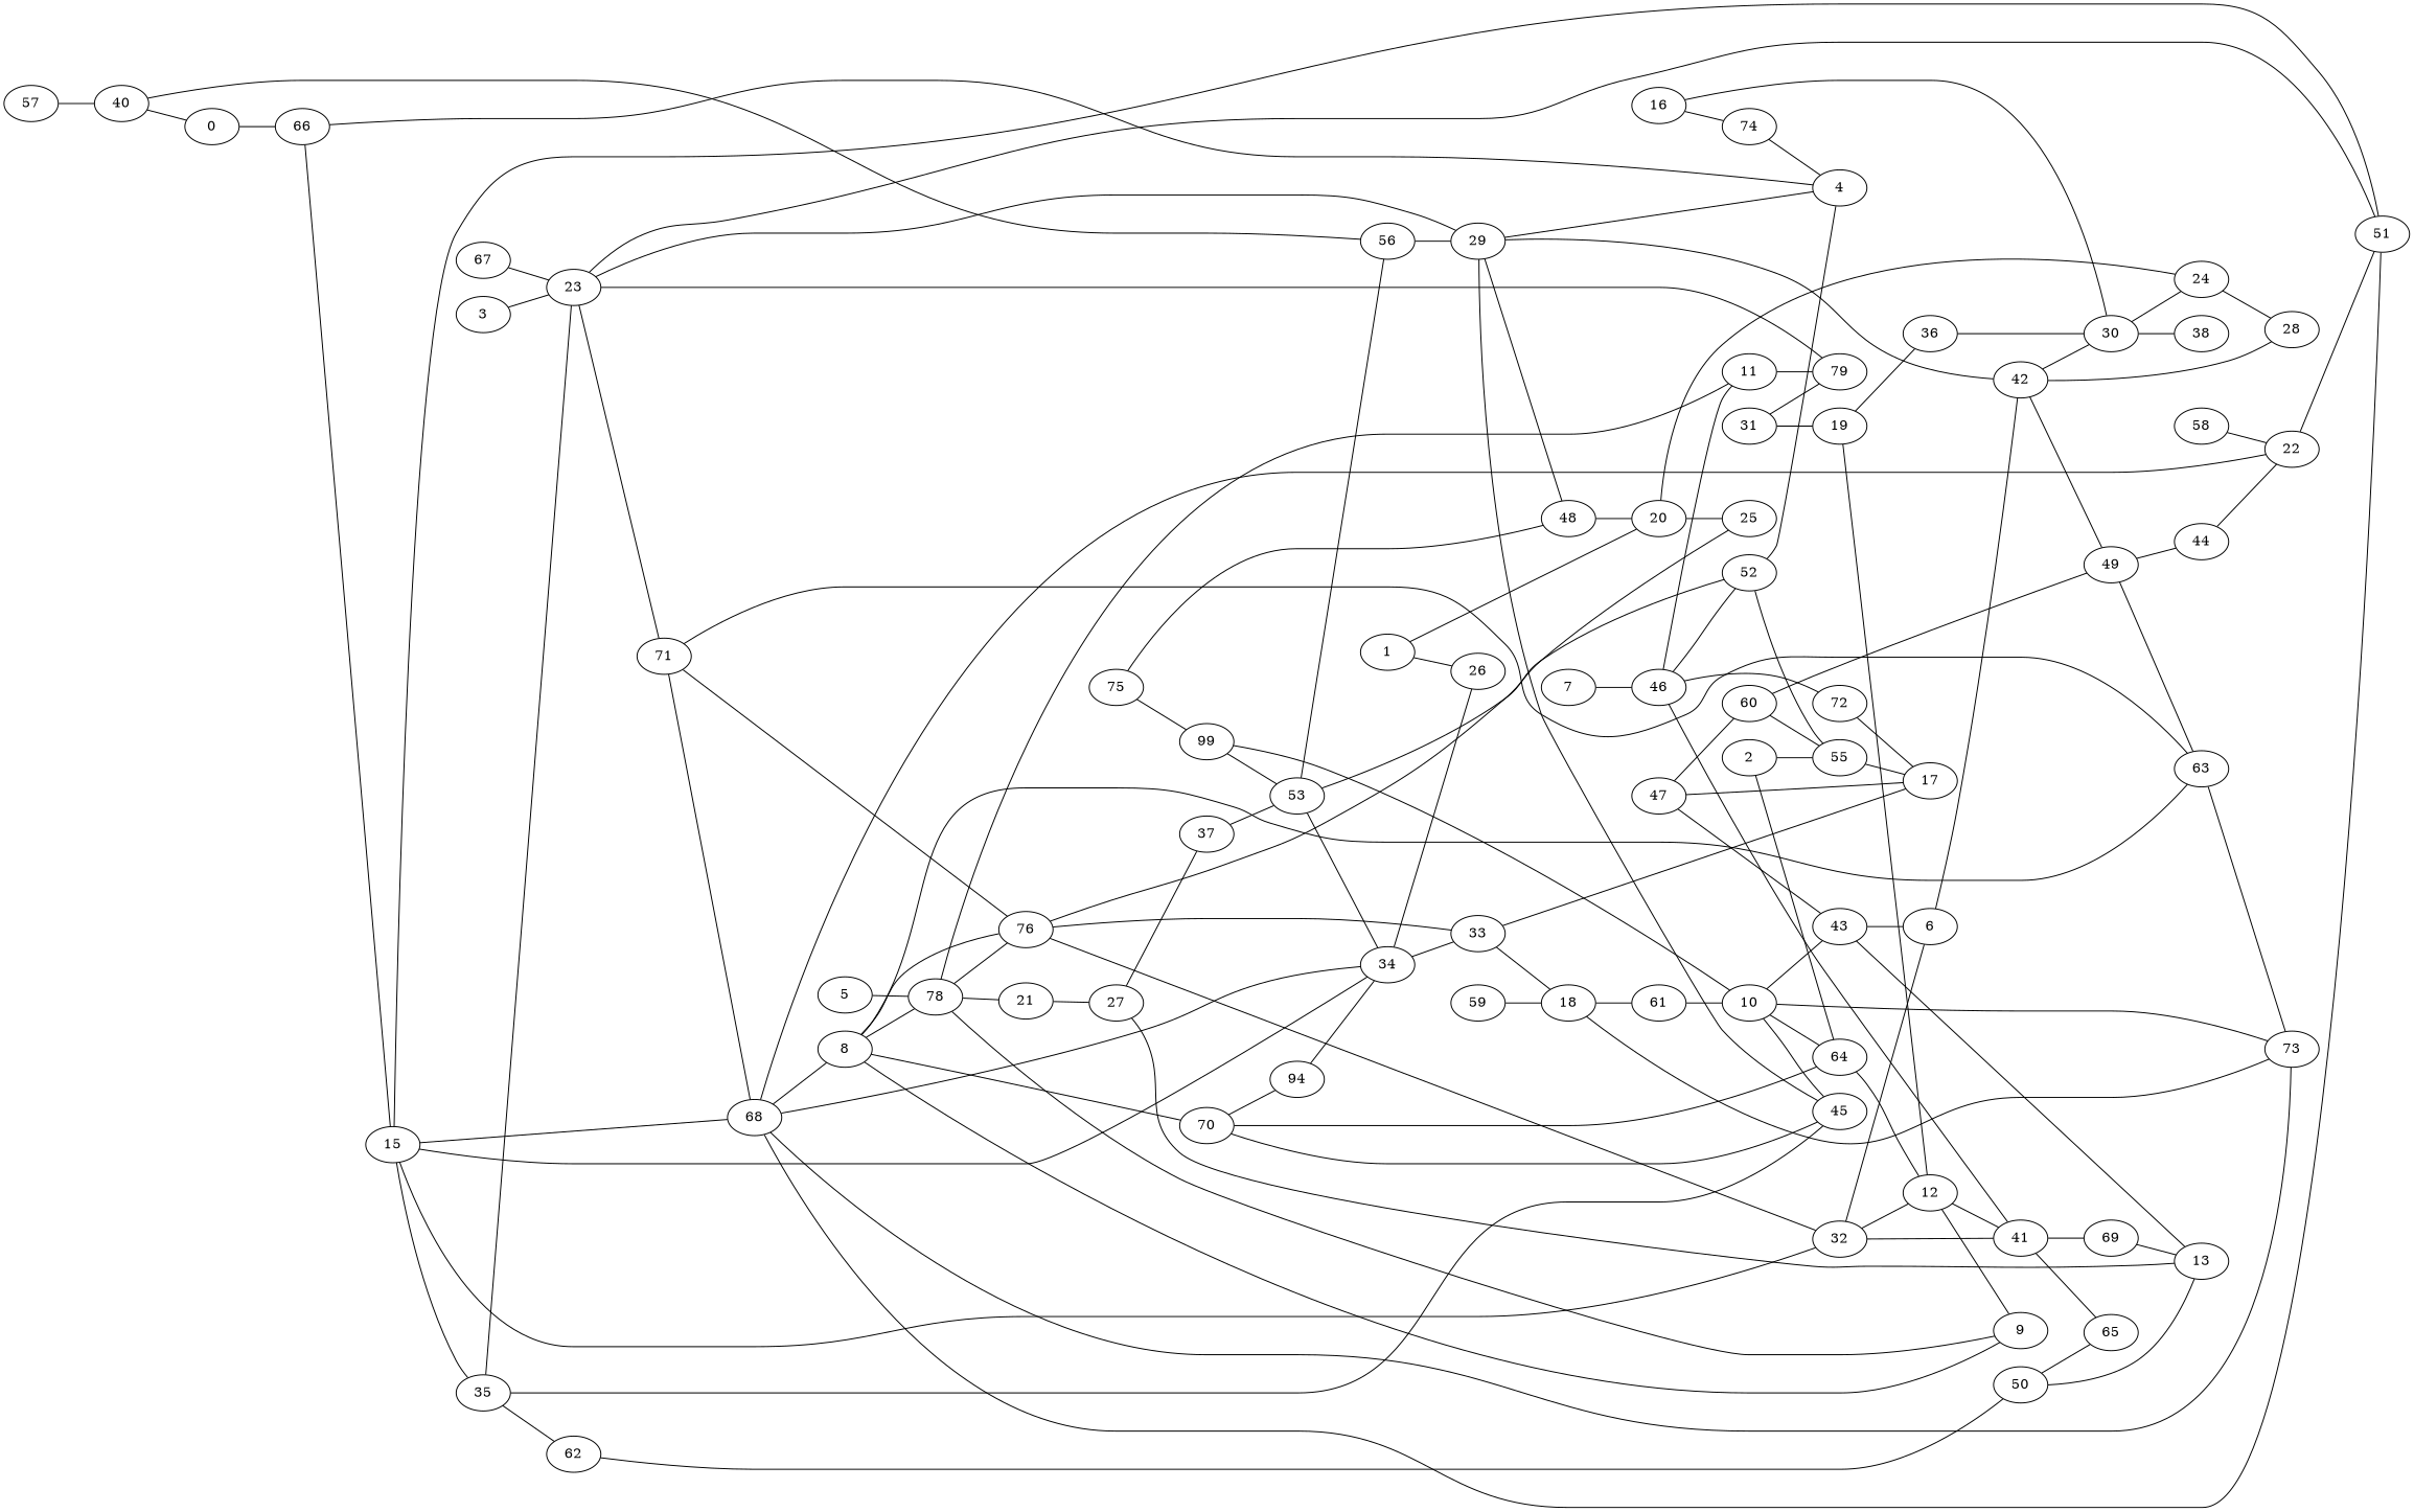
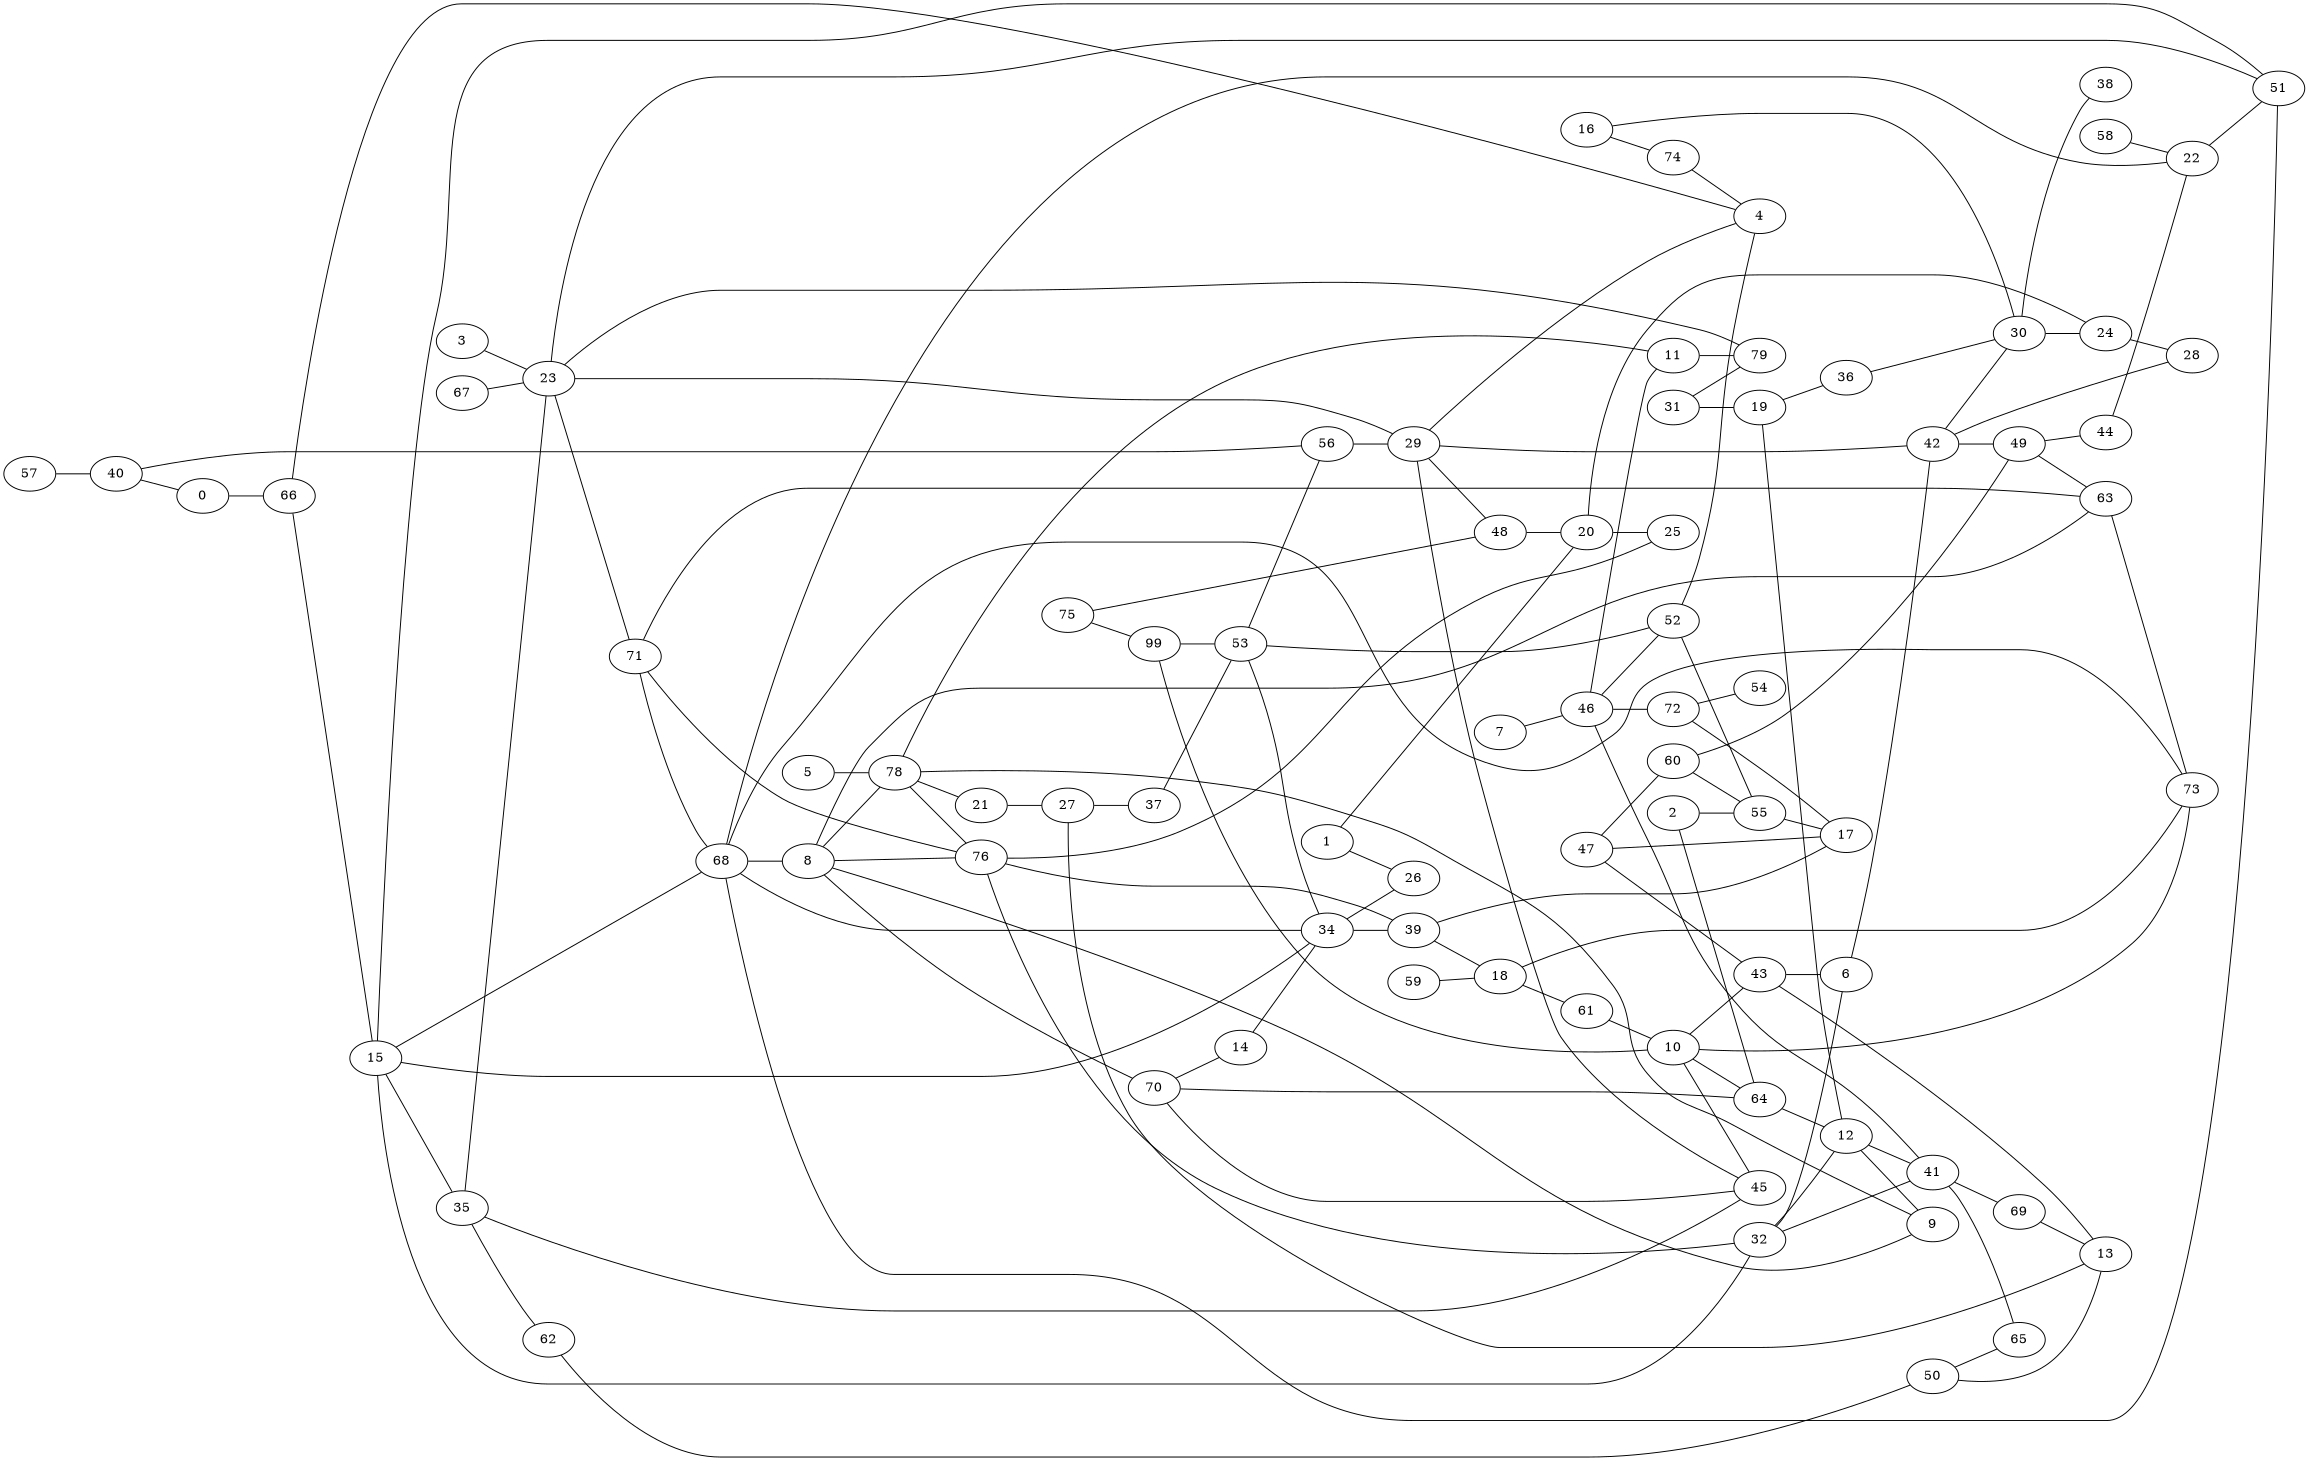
  graph {
    rankdir=LR
    n1 [label=0]
    n2 [label=66]
    n3 [label=15]
    n4 [label=1]
    n5 [label=20]
    n6 [label=26]
    n7 [label=25]
    n8 [label=24]
    n9 [label=2]
    n10 [label=55]
    n11 [label=64]
    n12 [label=17]
    n13 [label=70]
    n14 [label=12]
    n15 [label=3]
    n16 [label=23]
    n17 [label=79]
    n18 [label=51]
    n19 [label=71]
    n20 [label=4]
    n21 [label=5]
    n22 [label=78]
    n23 [label=9]
    n24 [label=11]
    n25 [label=21]
    n26 [label=76]
    n27 [label=6]
    n28 [label=42]
    n29 [label=30]
    n30 [label=49]
    n31 [label=7]
    n32 [label=46]
    n33 [label=41]
    n34 [label=52]
    n35 [label=72]
    n36 [label=8]
-   n37 [label=94]
+   n37 [label=14]
    n38 [label=10]
    n39 [label=43]
    n40 [label=45]
    n41 [label=13]
    n42 [label=35]
    n43 [label=65]
    n44 [label=69]
    n45 [label=34]
    n46 [label=68]
-   n47 [label=33]
+   n47 [label=39]
    n48 [label=32]
    n49 [label=62]
    n50 [label=16]
    n51 [label=74]
    n52 [label=38]
    n53 [label=18]
    n54 [label=61]
    n55 [label=73]
    n56 [label=19]
    n57 [label=36]
    n58 [label=27]
    n59 [label=37]
    n60 [label=22]
    n61 [label=28]
    n62 [label=53]
    n63 [label=29]
    n64 [label=48]
    n65 [label=31]
    n66 [label=50]
    n67 [label=56]
    n68 [label=99]
    n69 [label=40]
    n70 [label=44]
    n71 [label=63]
+   n72 [label=54]
    n73 [label=47]
    n74 [label=60]
    n75 [label=57]
    n76 [label=58]
    n77 [label=59]
    n78 [label=67]
    n79 [label=75]
    n1 -- n2
    n2 -- n3
    n3 -- n18
    n3 -- n42
    n3 -- n45
    n3 -- n48
    n4 -- n5
    n4 -- n6
    n5 -- n7
    n5 -- n8
    n8 -- n61
    n9 -- n10
    n9 -- n11
    n10 -- n12
    n11 -- n13
    n11 -- n14
    n13 -- n37
    n14 -- n23
    n14 -- n33
    n15 -- n16
    n16 -- n17
    n16 -- n18
    n16 -- n19
    n19 -- n46
    n20 -- n2
    n21 -- n22
    n22 -- n23
    n22 -- n24
    n22 -- n25
    n22 -- n26
    n24 -- n17
    n25 -- n58
    n26 -- n7
    n26 -- n19
    n26 -- n36
    n26 -- n47
    n26 -- n48
    n27 -- n28
    n28 -- n29
    n28 -- n30
    n29 -- n8
    n29 -- n52
    n30 -- n70
    n30 -- n71
    n31 -- n32
    n32 -- n24
    n32 -- n33
    n32 -- n34
    n32 -- n35
    n33 -- n43
    n33 -- n44
    n34 -- n10
    n34 -- n20
    n35 -- n12
+   n35 -- n72
    n36 -- n13
    n36 -- n22
    n36 -- n23
    n37 -- n45
    n38 -- n11
    n38 -- n39
    n38 -- n40
    n39 -- n27
    n39 -- n41
    n40 -- n13
    n40 -- n42
    n42 -- n16
    n42 -- n49
    n44 -- n41
    n45 -- n6
    n45 -- n46
    n45 -- n47
    n46 -- n3
    n46 -- n18
    n46 -- n36
    n47 -- n12
    n47 -- n53
    n48 -- n14
    n48 -- n27
    n48 -- n33
    n49 -- n66
    n50 -- n29
    n50 -- n51
    n51 -- n20
    n53 -- n54
    n53 -- n55
    n54 -- n38
    n55 -- n38
    n55 -- n46
    n56 -- n14
    n56 -- n57
    n57 -- n29
    n58 -- n41
    n58 -- n59
    n59 -- n62
    n60 -- n18
    n60 -- n46
    n61 -- n28
    n62 -- n34
    n62 -- n45
    n62 -- n67
    n63 -- n16
    n63 -- n20
    n63 -- n28
    n63 -- n40
    n63 -- n64
    n64 -- n5
    n65 -- n17
    n65 -- n56
    n66 -- n41
    n66 -- n43
    n67 -- n63
    n68 -- n38
    n68 -- n62
    n69 -- n1
    n69 -- n67
    n70 -- n60
    n71 -- n19
    n71 -- n36
    n71 -- n55
    n73 -- n12
    n73 -- n39
    n73 -- n74
    n74 -- n10
    n74 -- n30
    n75 -- n69
    n76 -- n60
    n77 -- n53
    n78 -- n16
    n79 -- n64
    n79 -- n68
  }
